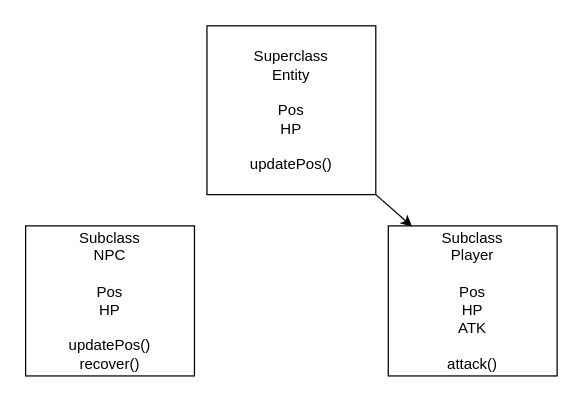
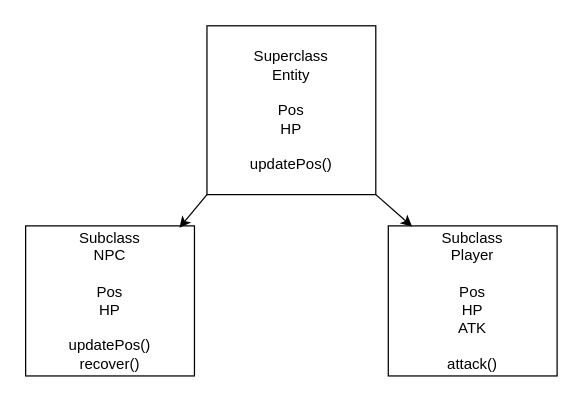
  <mxCell id="0" />
  <mxCell id="1" parent="0" />
  <mxCell id="2" value="Superclass&lt;br&gt;Entity&lt;br&gt;&lt;br&gt;Pos&lt;br&gt;HP&lt;br&gt;&lt;br&gt;updatePos()" style="whiteSpace=wrap;html=1;" parent="1" vertex="1"><mxGeometry x="165" y="20" width="135" height="135" as="geometry" /></mxCell>
  <mxCell id="3" value="Subclass&lt;br&gt;Player&lt;br&gt;&lt;br&gt;Pos&lt;br&gt;HP&lt;br&gt;ATK&lt;br&gt;&lt;br&gt;attack()" style="whiteSpace=wrap;html=1;" parent="1" vertex="1"><mxGeometry x="310" y="180" width="135" height="120" as="geometry" /></mxCell>
  <mxCell id="4" value="Subclass&lt;br&gt;NPC&lt;br&gt;&lt;br&gt;Pos&lt;br&gt;HP&lt;br&gt;&lt;br&gt;updatePos()&lt;br&gt;recover()" style="whiteSpace=wrap;html=1;" parent="1" vertex="1"><mxGeometry x="20" y="180" width="135" height="120" as="geometry" /></mxCell>
  <mxCell id="5" value="" style="edgeStyle=none;orthogonalLoop=1;jettySize=auto;html=1;exitX=1;exitY=1;exitDx=0;exitDy=0;entryX=0.141;entryY=0.004;entryDx=0;entryDy=0;entryPerimeter=0;" parent="1" source="2" target="3" edge="1"><mxGeometry width="80" relative="1" as="geometry"><mxPoint x="240" y="140" as="sourcePoint" /><mxPoint x="320" y="150" as="targetPoint" /><Array as="points" /></mxGeometry></mxCell>
+ <mxCell id="6" value="" style="edgeStyle=none;orthogonalLoop=1;jettySize=auto;html=1;exitX=0;exitY=1;exitDx=0;exitDy=0;entryX=0.911;entryY=0.013;entryDx=0;entryDy=0;entryPerimeter=0;" parent="1" source="2" target="4" edge="1"><mxGeometry width="80" relative="1" as="geometry"><mxPoint x="310" y="140" as="sourcePoint" /><mxPoint x="330" y="160" as="targetPoint" /><Array as="points" /></mxGeometry></mxCell>
